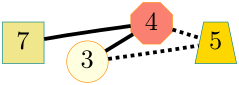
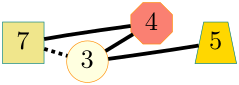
  graph {
    rankdir=LR
    splines=true
    node [color=teal fixedsize=true fontname="Latin Modern Math" fontsize=42 penwidth=1 style=filled]
    edge [color=black penwidth=6 style=solid]
    n1 [fillcolor=khaki height=0.91667 label=7 shape=box width=0.91667]
    3 [color=darkorange fillcolor=lightyellow height=0.91667 shape=circle width=0.91667]
    4 [color=darkorange fillcolor=salmon height=0.91667 shape=octagon width=0.91667]
    5 [fillcolor=gold height=0.91667 shape=trapezium width=0.91667]
+   n1 -- 3 [style=dashed]
    n1 -- 4
    3 -- 4
-   3 -- 5 [style=dashed]
-   4 -- 5 [style=dashed]
+   3 -- 5
  }
